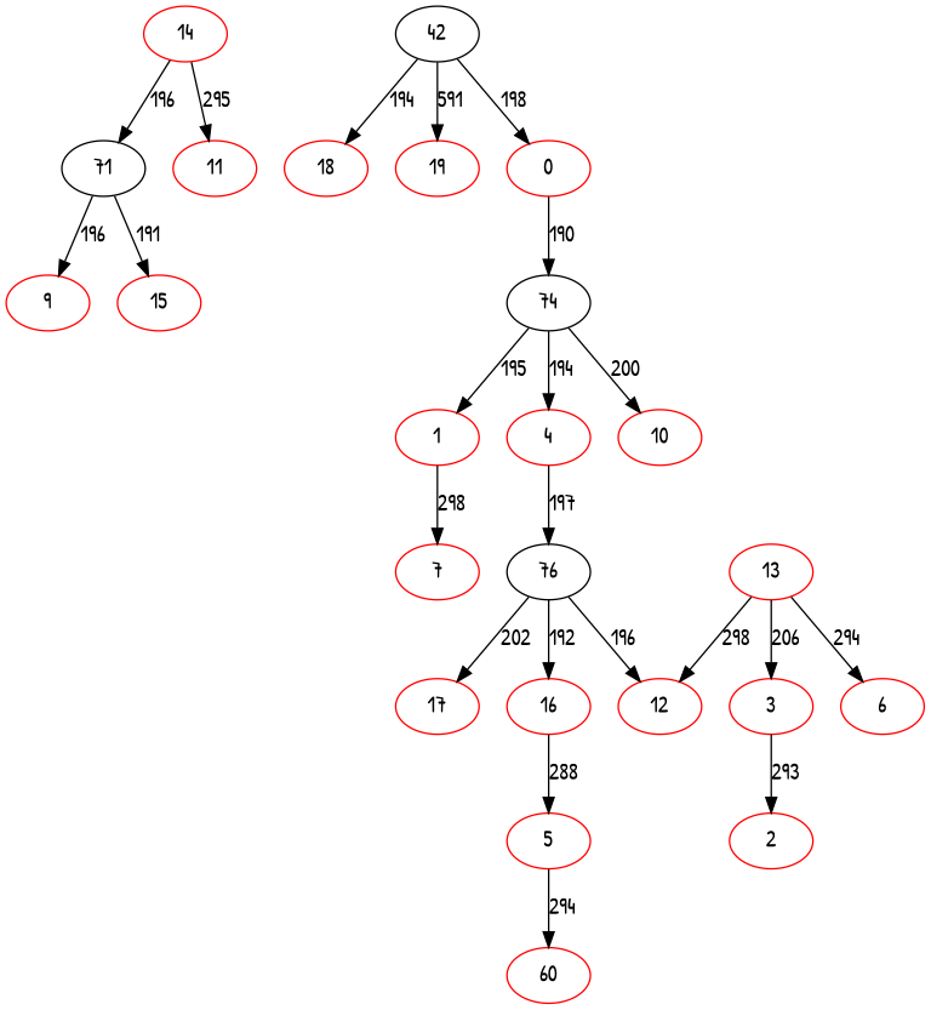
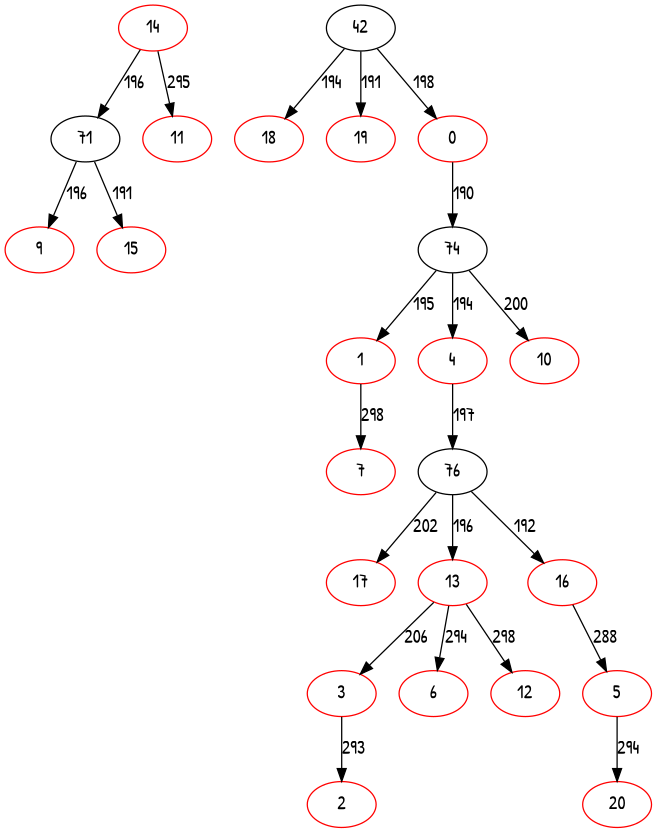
  digraph {
    fontname="Patrick Hand"
    node [color=red fontname="Patrick Hand"]
    edge [fontname="Patrick Hand"]
    71 [color=black]
    14
    11
    9
    15
    42 [color=black]
    18
    19
    n9 [label=0]
    74 [color=black]
    1
    4
    10
    7
    76 [color=black]
    17
    13
    16
    3
    6
    12
    5
    2
-   20 [label=60]
+   20
    71 -> 9 [label=196]
    71 -> 15 [label=191]
    14 -> 71 [label=196]
    14 -> 11 [label=295]
    42 -> 18 [label=194]
-   42 -> 19 [label=591]
+   42 -> 19 [label=191]
    42 -> n9 [label=198]
    n9 -> 74 [label=190]
    74 -> 1 [label=195]
    74 -> 4 [label=194]
    74 -> 10 [label=200]
    1 -> 7 [label=298]
    4 -> 76 [label=197]
    76 -> 17 [label=202]
-   76 -> 12 [label=196]
+   76 -> 13 [label=196]
    76 -> 16 [label=192]
    13 -> 3 [label=206]
    13 -> 6 [label=294]
    13 -> 12 [label=298]
    16 -> 5 [label=288]
    3 -> 2 [label=293]
    5 -> 20 [label=294]
  }
